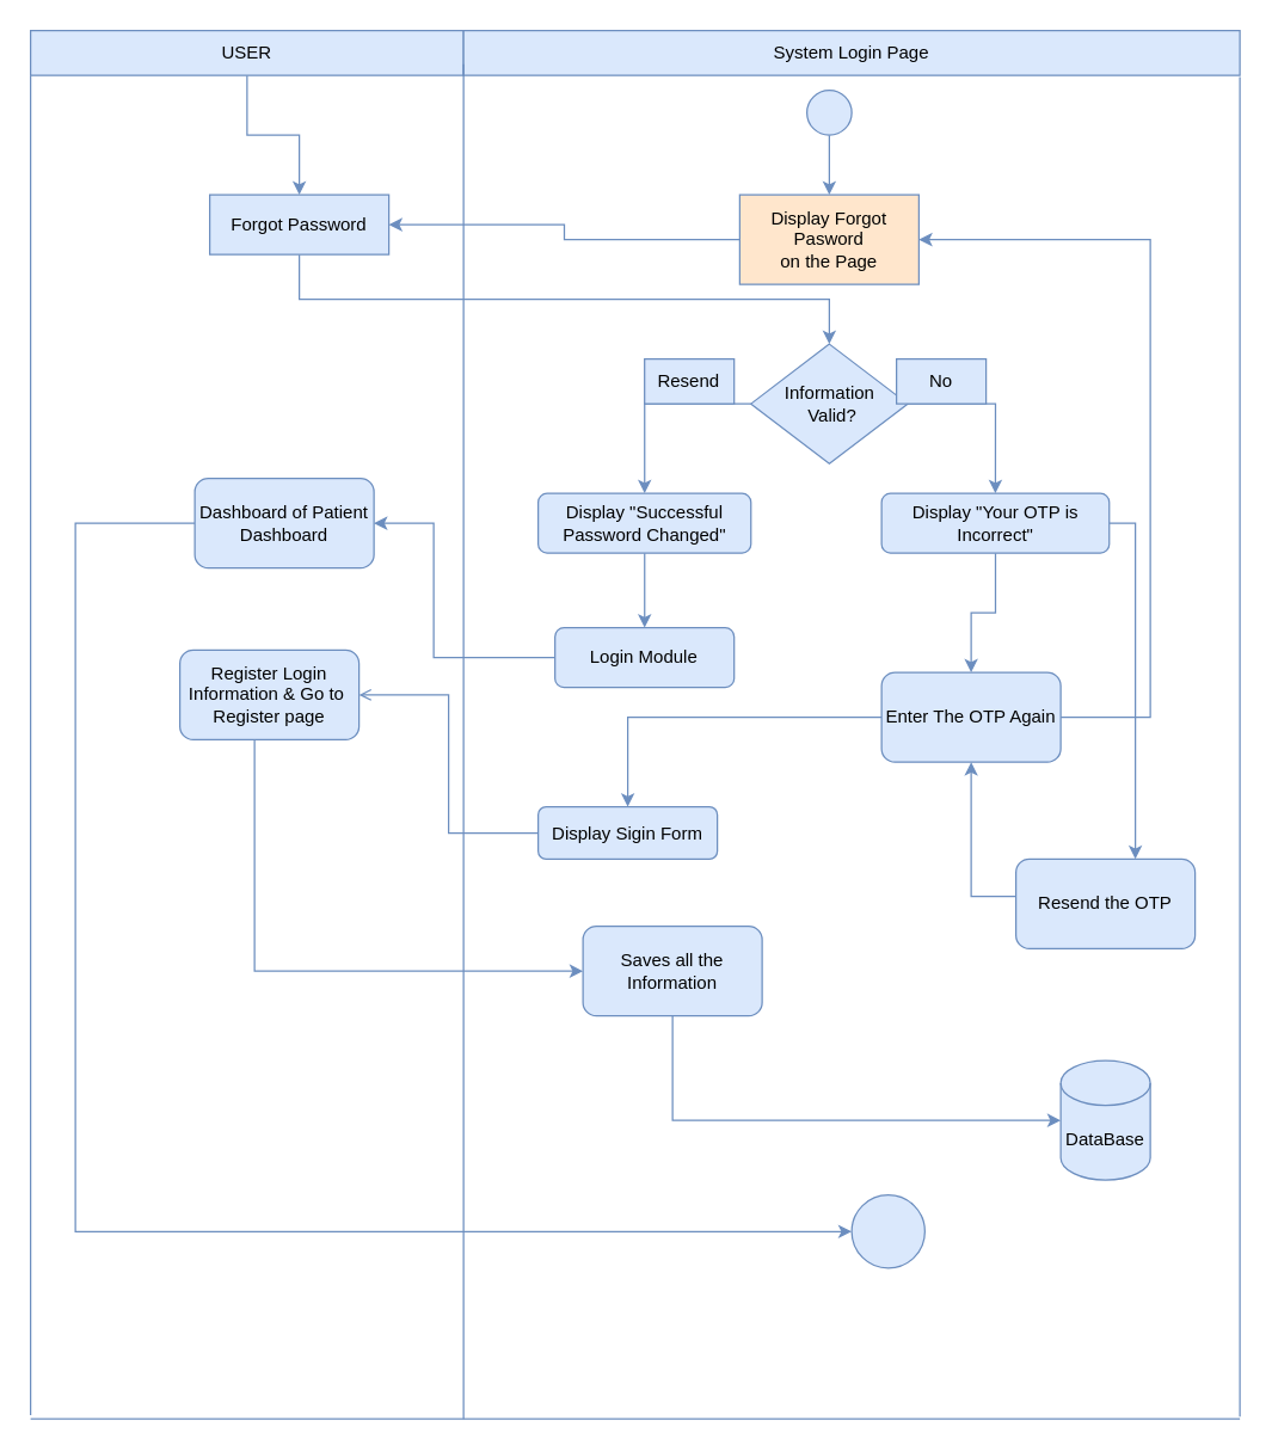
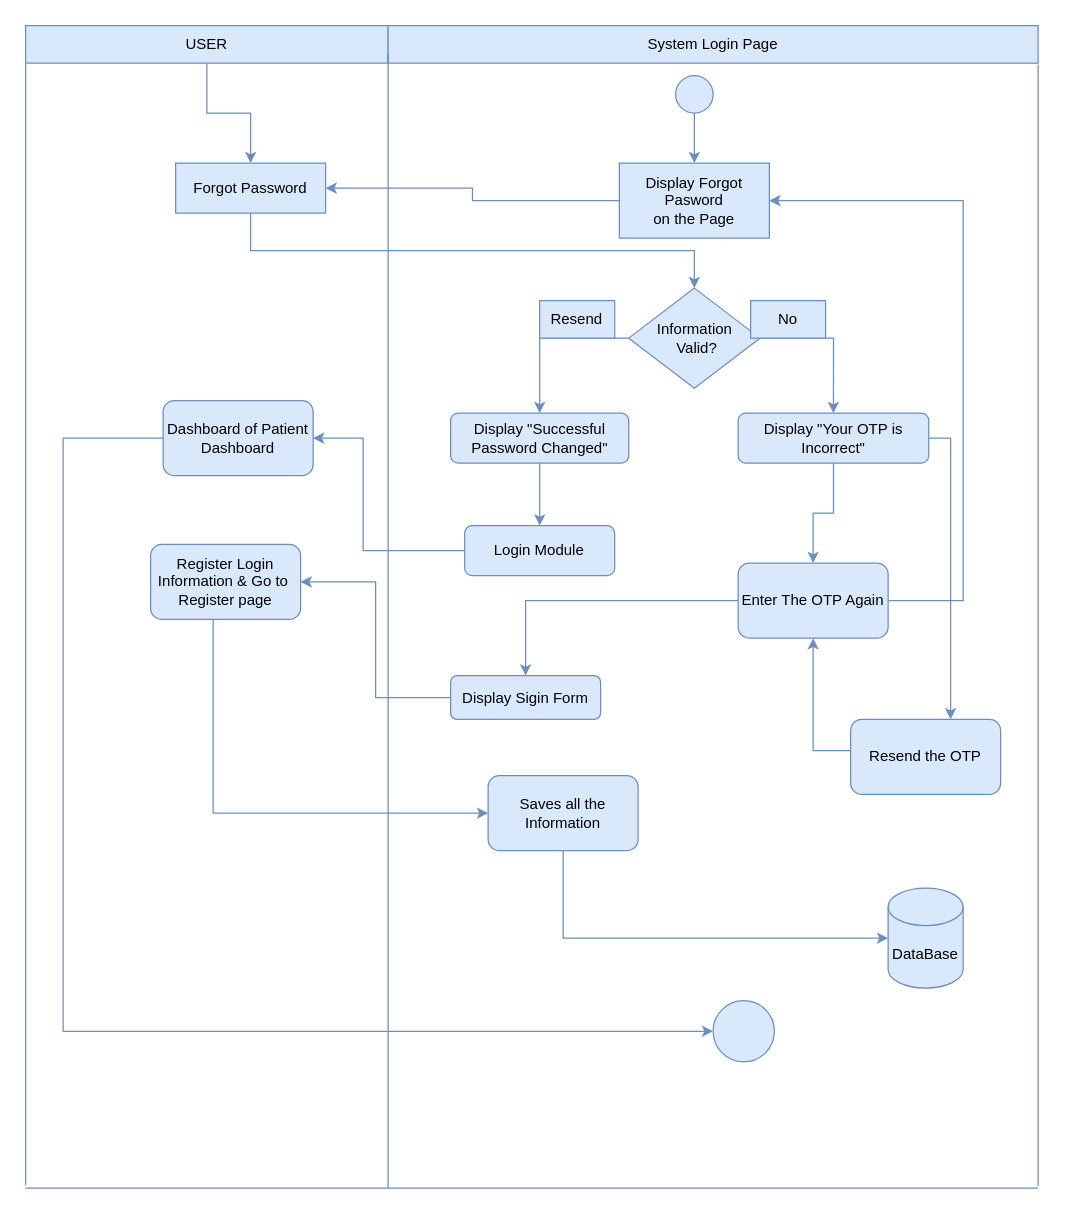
  <mxCell id="0" />
  <mxCell id="1" parent="0" />
  <mxCell id="2" style="edgeStyle=orthogonalEdgeStyle;rounded=0;orthogonalLoop=1;jettySize=auto;html=1;fillColor=#dae8fc;strokeColor=#6c8ebf;" edge="1" parent="1" source="3" target="6"><mxGeometry relative="1" as="geometry"><mxPoint x="200" y="130" as="targetPoint" /></mxGeometry></mxCell>
  <mxCell id="3" value="USER" style="rounded=0;whiteSpace=wrap;html=1;fillColor=#dae8fc;strokeColor=#6c8ebf;" vertex="1" parent="1"><mxGeometry x="20" y="20" width="290" height="30" as="geometry" /></mxCell>
  <mxCell id="4" value="System Login Page" style="rounded=0;whiteSpace=wrap;html=1;fillColor=#dae8fc;strokeColor=#6c8ebf;" vertex="1" parent="1"><mxGeometry x="310" y="20" width="520" height="30" as="geometry" /></mxCell>
  <mxCell id="5" style="edgeStyle=orthogonalEdgeStyle;rounded=0;orthogonalLoop=1;jettySize=auto;html=1;fillColor=#dae8fc;strokeColor=#6c8ebf;" edge="1" parent="1" source="6" target="12"><mxGeometry relative="1" as="geometry"><Array as="points"><mxPoint x="200" y="200" /><mxPoint x="555" y="200" /></Array></mxGeometry></mxCell>
  <mxCell id="6" value="Forgot Password" style="rounded=0;whiteSpace=wrap;html=1;fillColor=#dae8fc;strokeColor=#6c8ebf;" vertex="1" parent="1"><mxGeometry x="140" y="130" width="120" height="40" as="geometry" /></mxCell>
  <mxCell id="7" value="" style="edgeStyle=orthogonalEdgeStyle;rounded=0;orthogonalLoop=1;jettySize=auto;html=1;fillColor=#dae8fc;strokeColor=#6c8ebf;" edge="1" parent="1" source="8" target="10"><mxGeometry relative="1" as="geometry" /></mxCell>
  <mxCell id="8" value="" style="ellipse;whiteSpace=wrap;html=1;aspect=fixed;fillColor=#dae8fc;strokeColor=#6c8ebf;" vertex="1" parent="1"><mxGeometry x="540" y="60" width="30" height="30" as="geometry" /></mxCell>
  <mxCell id="9" style="edgeStyle=orthogonalEdgeStyle;rounded=0;orthogonalLoop=1;jettySize=auto;html=1;entryX=1;entryY=0.5;entryDx=0;entryDy=0;fillColor=#dae8fc;strokeColor=#6c8ebf;" edge="1" parent="1" source="10" target="6"><mxGeometry relative="1" as="geometry" /></mxCell>
- <mxCell id="10" value="Display Forgot Pasword &lt;br&gt;on the Page" style="whiteSpace=wrap;html=1;fillColor=#ffe6cc;strokeColor=#6c8ebf;" vertex="1" parent="1"><mxGeometry x="495" y="130" width="120" height="60" as="geometry" /></mxCell>
+ <mxCell id="10" value="Display Forgot Pasword &lt;br&gt;on the Page" style="whiteSpace=wrap;html=1;fillColor=#dae8fc;strokeColor=#6c8ebf;" vertex="1" parent="1"><mxGeometry x="495" y="130" width="120" height="60" as="geometry" /></mxCell>
  <mxCell id="11" style="edgeStyle=orthogonalEdgeStyle;rounded=0;orthogonalLoop=1;jettySize=auto;html=1;fontColor=#000000;exitX=0;exitY=0.5;exitDx=0;exitDy=0;fillColor=#dae8fc;strokeColor=#6c8ebf;" edge="1" parent="1" source="12" target="14"><mxGeometry relative="1" as="geometry"><mxPoint x="470" y="350" as="targetPoint" /></mxGeometry></mxCell>
  <mxCell id="12" value="Information&lt;br&gt;&amp;nbsp;Valid?" style="rhombus;whiteSpace=wrap;html=1;fillColor=#dae8fc;strokeColor=#6c8ebf;" vertex="1" parent="1"><mxGeometry x="502.5" y="230" width="105" height="80" as="geometry" /></mxCell>
  <mxCell id="13" style="edgeStyle=orthogonalEdgeStyle;rounded=0;orthogonalLoop=1;jettySize=auto;html=1;fontColor=#000000;fillColor=#dae8fc;strokeColor=#6c8ebf;" edge="1" parent="1" source="14" target="31"><mxGeometry relative="1" as="geometry"><mxPoint x="431.25" y="440" as="targetPoint" /></mxGeometry></mxCell>
  <mxCell id="14" value="Display &quot;Successful Password Changed&quot;" style="rounded=1;whiteSpace=wrap;html=1;fillColor=#dae8fc;strokeColor=#6c8ebf;" vertex="1" parent="1"><mxGeometry x="360" y="330" width="142.5" height="40" as="geometry" /></mxCell>
  <mxCell id="15" style="edgeStyle=orthogonalEdgeStyle;rounded=0;orthogonalLoop=1;jettySize=auto;html=1;fontColor=#000000;entryX=0.5;entryY=0;entryDx=0;entryDy=0;exitX=1;exitY=0.5;exitDx=0;exitDy=0;fillColor=#dae8fc;strokeColor=#6c8ebf;" edge="1" parent="1" source="12" target="18"><mxGeometry relative="1" as="geometry" /></mxCell>
  <mxCell id="16" style="edgeStyle=orthogonalEdgeStyle;rounded=0;orthogonalLoop=1;jettySize=auto;html=1;fontColor=#000000;fillColor=#dae8fc;strokeColor=#6c8ebf;" edge="1" parent="1" source="18" target="40"><mxGeometry relative="1" as="geometry"><mxPoint x="679.714" y="502.52" as="targetPoint" /></mxGeometry></mxCell>
  <mxCell id="17" style="edgeStyle=orthogonalEdgeStyle;rounded=0;orthogonalLoop=1;jettySize=auto;html=1;fillColor=#dae8fc;strokeColor=#6c8ebf;" edge="1" parent="1" source="18" target="42"><mxGeometry relative="1" as="geometry"><mxPoint x="740" y="560" as="targetPoint" /><Array as="points"><mxPoint x="760" y="350" /></Array></mxGeometry></mxCell>
  <mxCell id="18" value="Display &quot;Your OTP is Incorrect&quot;" style="rounded=1;whiteSpace=wrap;html=1;fillColor=#dae8fc;strokeColor=#6c8ebf;" vertex="1" parent="1"><mxGeometry x="590" y="330" width="152.5" height="40" as="geometry" /></mxCell>
  <mxCell id="19" style="edgeStyle=orthogonalEdgeStyle;rounded=0;orthogonalLoop=1;jettySize=auto;html=1;entryX=1;entryY=0.5;entryDx=0;entryDy=0;fontColor=#000000;exitX=1;exitY=0.5;exitDx=0;exitDy=0;fillColor=#dae8fc;strokeColor=#6c8ebf;" edge="1" parent="1" source="40" target="10"><mxGeometry relative="1" as="geometry"><Array as="points"><mxPoint x="770" y="480" /><mxPoint x="770" y="160" /></Array><mxPoint x="679.714" y="502.52" as="sourcePoint" /></mxGeometry></mxCell>
  <mxCell id="20" style="edgeStyle=orthogonalEdgeStyle;rounded=0;orthogonalLoop=1;jettySize=auto;html=1;fontColor=#000000;exitX=0;exitY=0.5;exitDx=0;exitDy=0;fillColor=#dae8fc;strokeColor=#6c8ebf;" edge="1" parent="1" source="40" target="22"><mxGeometry relative="1" as="geometry"><mxPoint x="500" y="465" as="targetPoint" /><mxPoint x="610" y="530" as="sourcePoint" /></mxGeometry></mxCell>
- <mxCell id="21" style="edgeStyle=orthogonalEdgeStyle;rounded=0;orthogonalLoop=1;jettySize=auto;html=1;fontColor=#000000;entryX=1;entryY=0.5;entryDx=0;entryDy=0;fillColor=#dae8fc;strokeColor=#6c8ebf;endArrow=open;" edge="1" parent="1" source="22" target="29"><mxGeometry relative="1" as="geometry"><mxPoint x="240" y="465" as="targetPoint" /></mxGeometry></mxCell>
+ <mxCell id="21" style="edgeStyle=orthogonalEdgeStyle;rounded=0;orthogonalLoop=1;jettySize=auto;html=1;fontColor=#000000;entryX=1;entryY=0.5;entryDx=0;entryDy=0;fillColor=#dae8fc;strokeColor=#6c8ebf;" edge="1" parent="1" source="22" target="29"><mxGeometry relative="1" as="geometry"><mxPoint x="240" y="465" as="targetPoint" /></mxGeometry></mxCell>
  <mxCell id="22" value="Display Sigin Form" style="rounded=1;whiteSpace=wrap;html=1;fillColor=#dae8fc;strokeColor=#6c8ebf;" vertex="1" parent="1"><mxGeometry x="360" y="540" width="120" height="35" as="geometry" /></mxCell>
  <mxCell id="23" value="" style="endArrow=none;html=1;rounded=0;fontColor=#000000;entryX=0;entryY=0.75;entryDx=0;entryDy=0;fillColor=#dae8fc;strokeColor=#6c8ebf;" edge="1" parent="1" target="4"><mxGeometry width="50" height="50" relative="1" as="geometry"><mxPoint x="310" y="950" as="sourcePoint" /><mxPoint x="470" y="410" as="targetPoint" /></mxGeometry></mxCell>
  <mxCell id="24" style="edgeStyle=orthogonalEdgeStyle;rounded=0;orthogonalLoop=1;jettySize=auto;html=1;fontColor=#000000;entryX=0;entryY=0.5;entryDx=0;entryDy=0;fillColor=#dae8fc;strokeColor=#6c8ebf;" edge="1" parent="1" source="25" target="27"><mxGeometry relative="1" as="geometry"><mxPoint x="560" y="755" as="targetPoint" /><Array as="points"><mxPoint x="50" y="350" /><mxPoint x="50" y="824" /></Array></mxGeometry></mxCell>
  <mxCell id="25" value="Dashboard of Patient Dashboard" style="rounded=1;whiteSpace=wrap;html=1;fillColor=#dae8fc;strokeColor=#6c8ebf;" vertex="1" parent="1"><mxGeometry x="130" y="320" width="120" height="60" as="geometry" /></mxCell>
  <mxCell id="26" value="" style="ellipse;whiteSpace=wrap;html=1;aspect=fixed;fillColor=#dae8fc;strokeColor=#6c8ebf;" vertex="1" parent="1"><mxGeometry x="579.5" y="809.5" width="30" height="30" as="geometry" /></mxCell>
  <mxCell id="27" value="" style="ellipse;whiteSpace=wrap;html=1;aspect=fixed;fillColor=#dae8fc;strokeColor=#6c8ebf;" vertex="1" parent="1"><mxGeometry x="570" y="800" width="49" height="49" as="geometry" /></mxCell>
  <mxCell id="28" style="edgeStyle=orthogonalEdgeStyle;rounded=0;orthogonalLoop=1;jettySize=auto;html=1;fontColor=#000000;fillColor=#dae8fc;strokeColor=#6c8ebf;" edge="1" parent="1" source="29" target="33"><mxGeometry relative="1" as="geometry"><mxPoint x="450" y="650" as="targetPoint" /><Array as="points"><mxPoint x="170" y="650" /></Array></mxGeometry></mxCell>
  <mxCell id="29" value="Register Login Information &amp;amp; Go to&amp;nbsp;&lt;br&gt;Register page" style="rounded=1;whiteSpace=wrap;html=1;fillColor=#dae8fc;strokeColor=#6c8ebf;" vertex="1" parent="1"><mxGeometry x="120" y="435" width="120" height="60" as="geometry" /></mxCell>
  <mxCell id="30" style="edgeStyle=orthogonalEdgeStyle;rounded=0;orthogonalLoop=1;jettySize=auto;html=1;entryX=1;entryY=0.5;entryDx=0;entryDy=0;fontColor=#000000;exitX=0;exitY=0.5;exitDx=0;exitDy=0;fillColor=#dae8fc;strokeColor=#6c8ebf;" edge="1" parent="1" source="31" target="25"><mxGeometry relative="1" as="geometry"><Array as="points"><mxPoint x="290" y="440" /><mxPoint x="290" y="350" /></Array></mxGeometry></mxCell>
  <mxCell id="31" value="Login Module" style="rounded=1;whiteSpace=wrap;html=1;fillColor=#dae8fc;strokeColor=#6c8ebf;" vertex="1" parent="1"><mxGeometry x="371.25" y="420" width="120" height="40" as="geometry" /></mxCell>
  <mxCell id="32" style="edgeStyle=orthogonalEdgeStyle;rounded=0;orthogonalLoop=1;jettySize=auto;html=1;fontColor=#000000;exitX=0.5;exitY=1;exitDx=0;exitDy=0;entryX=0;entryY=0.5;entryDx=0;entryDy=0;entryPerimeter=0;fillColor=#dae8fc;strokeColor=#6c8ebf;" edge="1" parent="1" source="33" target="34"><mxGeometry relative="1" as="geometry"><mxPoint x="730" y="700" as="targetPoint" /></mxGeometry></mxCell>
  <mxCell id="33" value="Saves all the Information" style="rounded=1;whiteSpace=wrap;html=1;fillColor=#dae8fc;strokeColor=#6c8ebf;" vertex="1" parent="1"><mxGeometry x="390" y="620" width="120" height="60" as="geometry" /></mxCell>
  <mxCell id="34" value="DataBase" style="shape=cylinder3;whiteSpace=wrap;html=1;boundedLbl=1;backgroundOutline=1;size=15;fillColor=#dae8fc;strokeColor=#6c8ebf;" vertex="1" parent="1"><mxGeometry x="710" y="710" width="60" height="80" as="geometry" /></mxCell>
  <mxCell id="35" value="" style="endArrow=none;html=1;rounded=0;fontColor=#000000;entryX=0;entryY=0.75;entryDx=0;entryDy=0;fillColor=#dae8fc;strokeColor=#6c8ebf;" edge="1" parent="1"><mxGeometry width="50" height="50" relative="1" as="geometry"><mxPoint x="20" y="947.5" as="sourcePoint" /><mxPoint x="20" y="50" as="targetPoint" /></mxGeometry></mxCell>
  <mxCell id="36" value="" style="endArrow=none;html=1;rounded=0;fontColor=#000000;entryX=0;entryY=0.75;entryDx=0;entryDy=0;fillColor=#dae8fc;strokeColor=#6c8ebf;" edge="1" parent="1"><mxGeometry width="50" height="50" relative="1" as="geometry"><mxPoint x="830" y="948.5" as="sourcePoint" /><mxPoint x="830" y="51" as="targetPoint" /></mxGeometry></mxCell>
  <mxCell id="37" value="" style="endArrow=none;html=1;rounded=0;fontColor=#000000;fillColor=#dae8fc;strokeColor=#6c8ebf;" edge="1" parent="1"><mxGeometry width="50" height="50" relative="1" as="geometry"><mxPoint x="20" y="950" as="sourcePoint" /><mxPoint x="830" y="950" as="targetPoint" /></mxGeometry></mxCell>
  <mxCell id="38" value="Resend" style="text;html=1;align=center;verticalAlign=middle;whiteSpace=wrap;rounded=0;fillColor=#dae8fc;strokeColor=#6c8ebf;" vertex="1" parent="1"><mxGeometry x="431.25" y="240" width="60" height="30" as="geometry" /></mxCell>
  <mxCell id="39" value="No" style="text;html=1;align=center;verticalAlign=middle;whiteSpace=wrap;rounded=0;fillColor=#dae8fc;strokeColor=#6c8ebf;" vertex="1" parent="1"><mxGeometry x="600" y="240" width="60" height="30" as="geometry" /></mxCell>
  <mxCell id="40" value="Enter The OTP Again" style="rounded=1;whiteSpace=wrap;html=1;fillColor=#dae8fc;strokeColor=#6c8ebf;" vertex="1" parent="1"><mxGeometry x="590" y="450" width="120" height="60" as="geometry" /></mxCell>
  <mxCell id="41" style="edgeStyle=orthogonalEdgeStyle;rounded=0;orthogonalLoop=1;jettySize=auto;html=1;entryX=0.5;entryY=1;entryDx=0;entryDy=0;fillColor=#dae8fc;strokeColor=#6c8ebf;" edge="1" parent="1" source="42" target="40"><mxGeometry relative="1" as="geometry"><Array as="points"><mxPoint x="650" y="600" /></Array></mxGeometry></mxCell>
  <mxCell id="42" value="Resend the OTP" style="rounded=1;whiteSpace=wrap;html=1;fillColor=#dae8fc;strokeColor=#6c8ebf;" vertex="1" parent="1"><mxGeometry x="680" y="575" width="120" height="60" as="geometry" /></mxCell>
